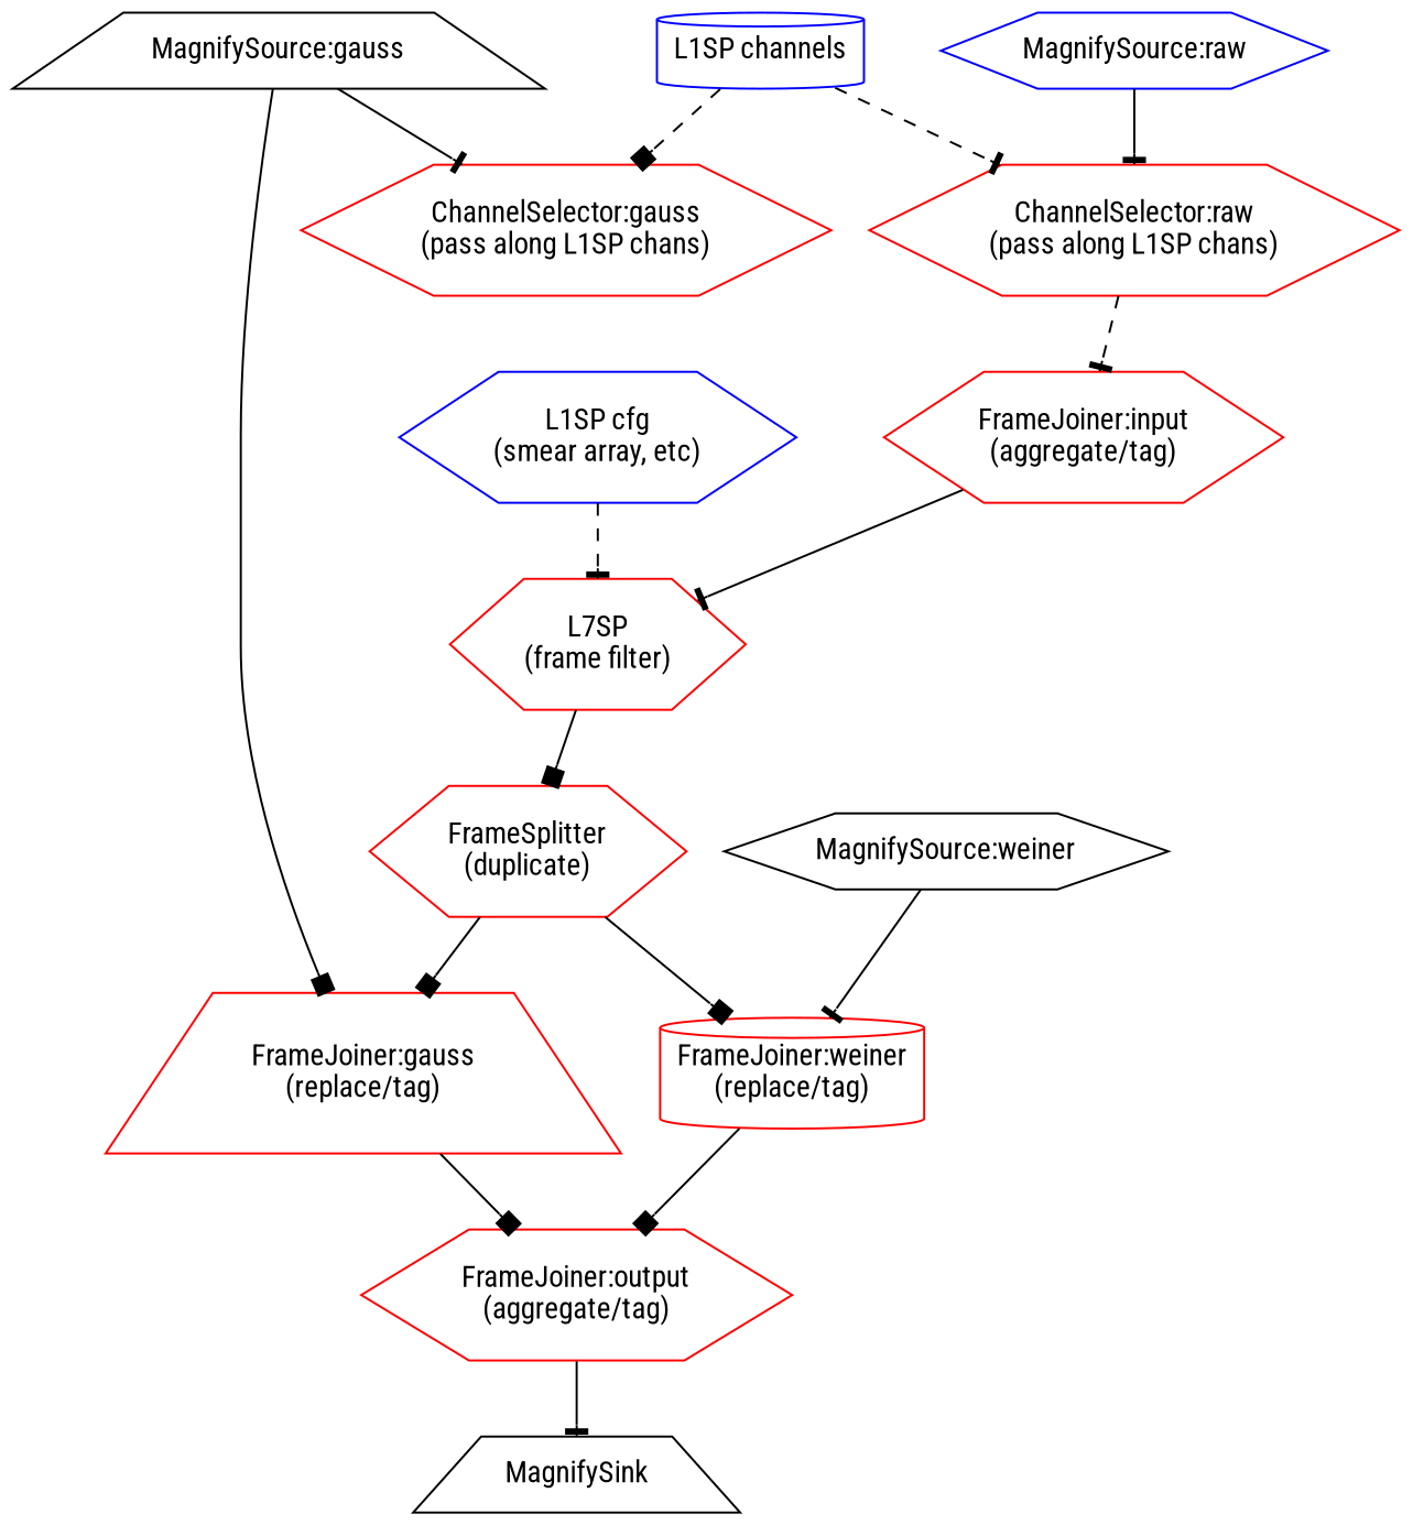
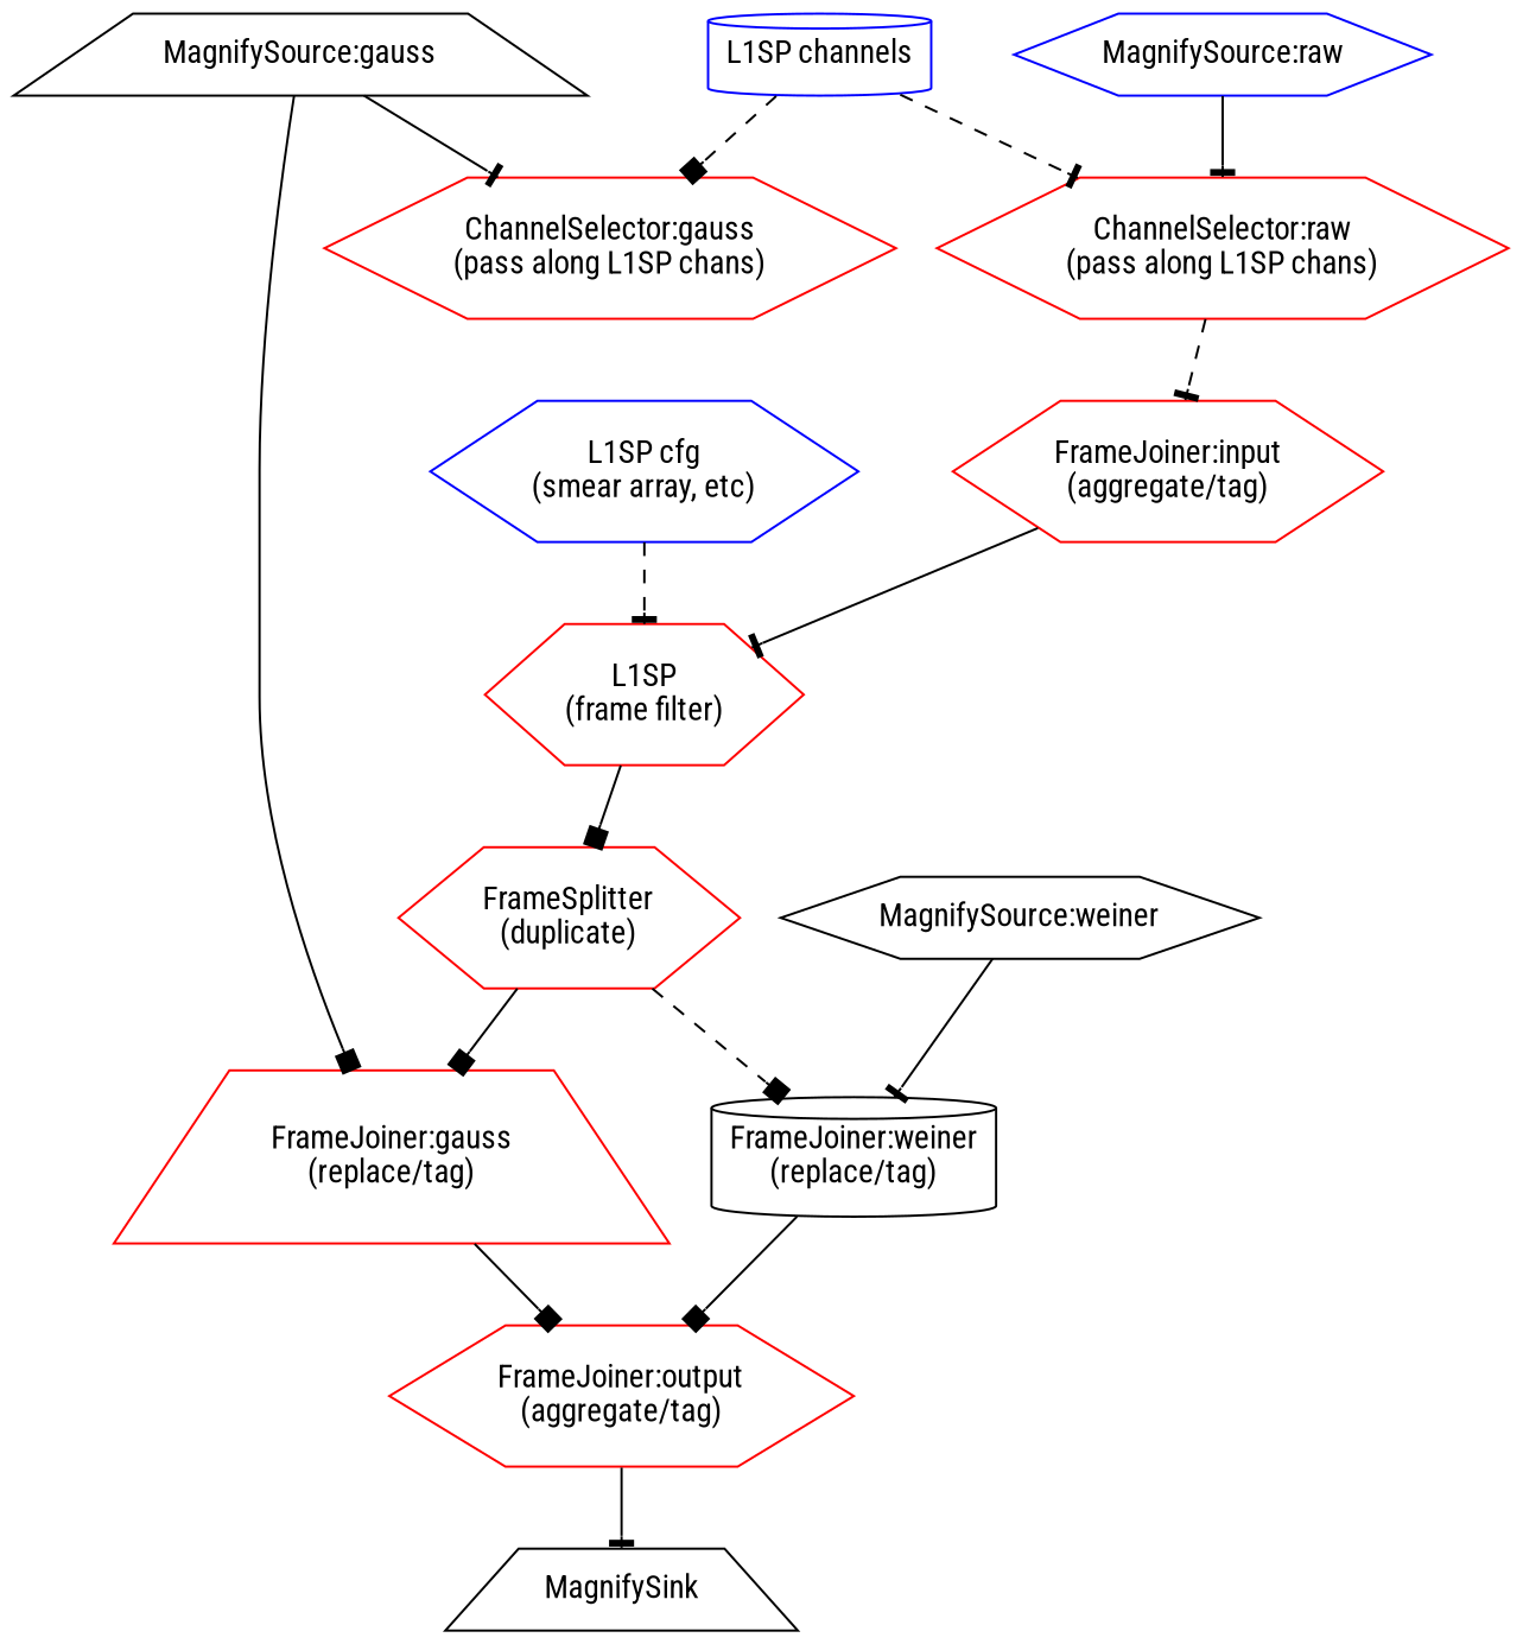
  digraph {
    fontname="Roboto Condensed"
    node [color=red fontname="Roboto Condensed" shape=hexagon]
    edge [arrowhead=tee fontname="Roboto Condensed"]
    n1 [color=blue label="L1SP channels" shape=cylinder]
    n2 [label="ChannelSelector:raw\n(pass along L1SP chans)"]
    n3 [label="ChannelSelector:gauss\n(pass along L1SP chans)"]
    n4 [label="FrameJoiner:input\n(aggregate/tag)"]
    n5 [color=blue label="L1SP cfg\n(smear array, etc)"]
-   n6 [label="L7SP\n(frame filter)"]
+   n6 [label="L1SP\n(frame filter)"]
    n7 [label="FrameSplitter\n(duplicate)"]
    n8 [color=blue label="MagnifySource:raw"]
    n9 [color=black label="MagnifySource:gauss" shape=trapezium]
    n10 [label="FrameJoiner:gauss\n(replace/tag)" shape=trapezium]
    n11 [label="FrameJoiner:output\n(aggregate/tag)"]
    n12 [color=black label="MagnifySource:weiner"]
-   n13 [label="FrameJoiner:weiner\n(replace/tag)" shape=cylinder]
+   n13 [color=black label="FrameJoiner:weiner\n(replace/tag)" shape=cylinder]
    n14 [color=black label=MagnifySink shape=trapezium]
    n1 -> n2 [style=dashed]
    n1 -> n3 [arrowhead=box style=dashed]
    n2 -> n4 [style=dashed]
    n4 -> n6
    n5 -> n6 [style=dashed]
    n6 -> n7 [arrowhead=box]
    n7 -> n10 [arrowhead=box]
-   n7 -> n13 [arrowhead=box]
+   n7 -> n13 [arrowhead=box style=dashed]
    n8 -> n2
    n9 -> n3
    n9 -> n10 [arrowhead=box]
    n10 -> n11 [arrowhead=box]
    n11 -> n14
    n12 -> n13
    n13 -> n11 [arrowhead=box]
  }
